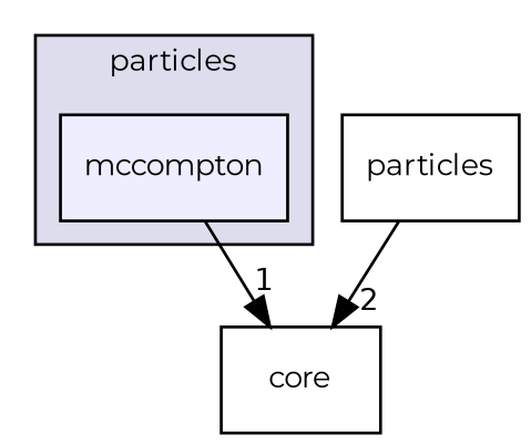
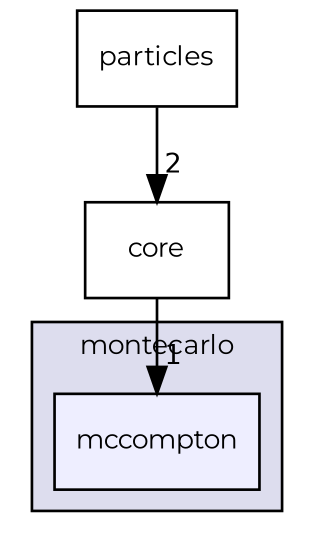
  digraph {
    compound=true
    fontname=Montserrat
    node [fontname=Montserrat fontsize=10 shape=box]
    edge [fontname=Montserrat labeldistance=1.5 labelfontname=Helvetica labelfontsize=10]
    n1 [fillcolor="#eeeeff" label=mccompton pencolor=black style=filled]
    n2 [label=core]
    n3 [label=particles]
    subgraph cluster_1 {
      bgcolor="#ddddee"
      fontsize=10
-     label=particles
+     label=montecarlo
      pencolor=black
      n1
    }
-   n1 -> n2 [headlabel=1]
+   n2 -> n1 [headlabel=1]
    n3 -> n2 [headlabel=2]
  }
